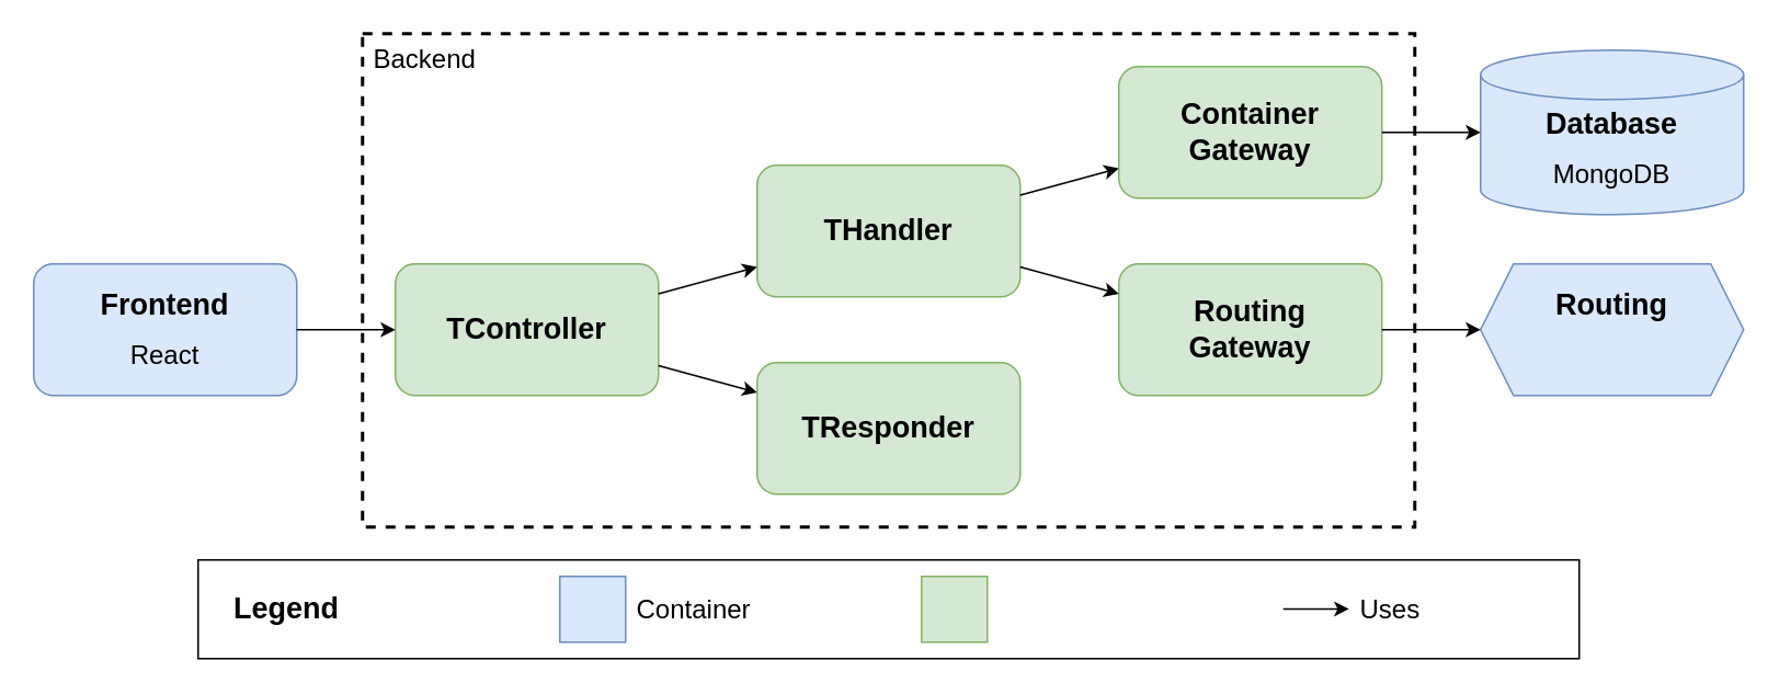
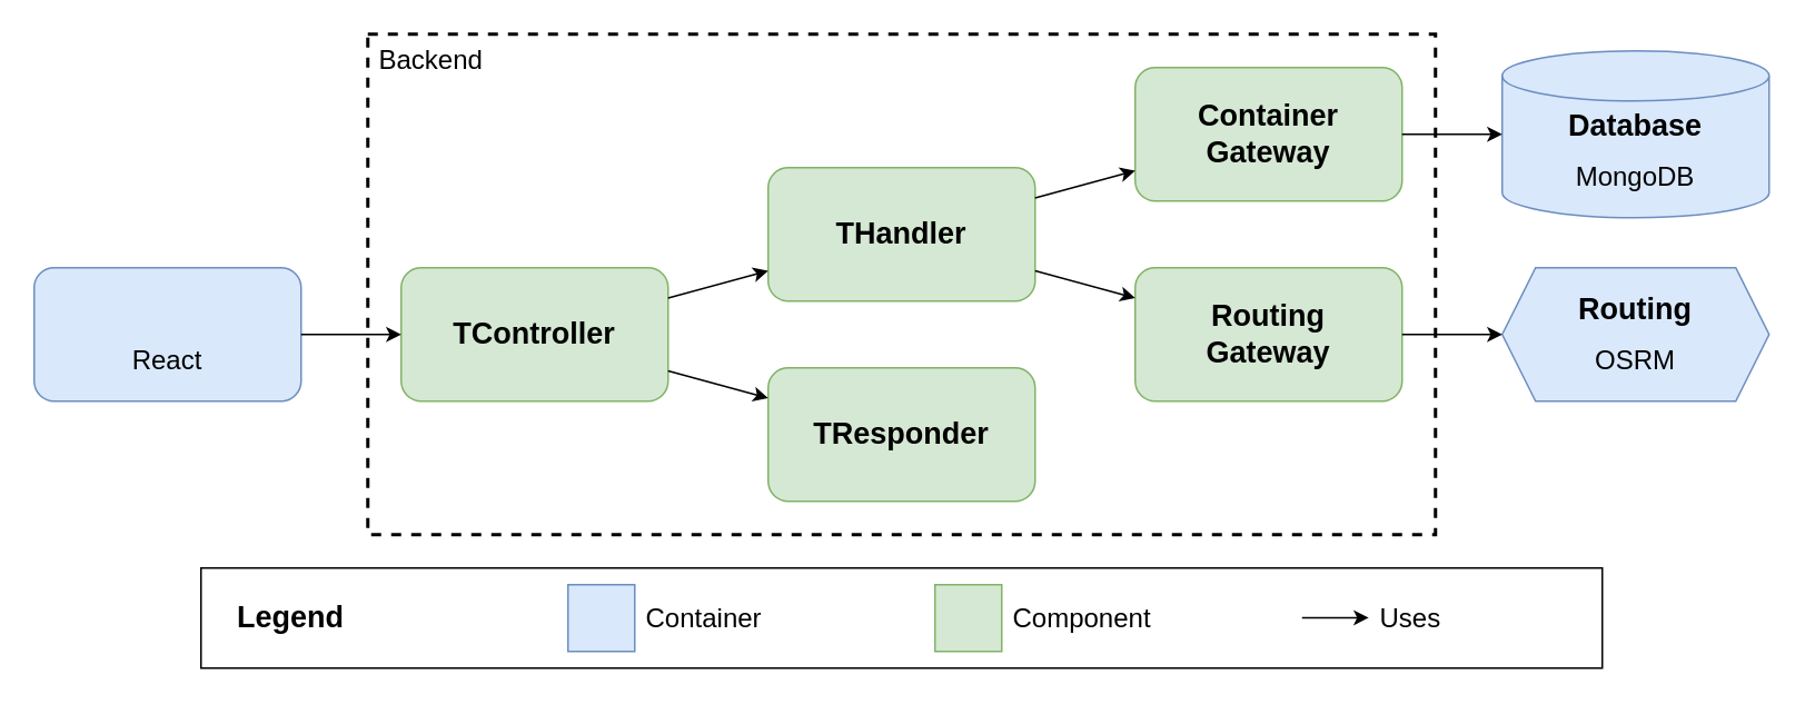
  <mxCell id="0" />
  <mxCell id="1" parent="0" />
  <mxCell id="2" value="" style="rounded=1;whiteSpace=wrap;html=1;fillColor=#dae8fc;strokeColor=#6c8ebf;" parent="1" vertex="1"><mxGeometry x="20" y="160" width="160" height="80" as="geometry" /></mxCell>
- <mxCell id="3" value="Frontend" style="text;html=1;strokeColor=none;fillColor=none;align=center;verticalAlign=middle;whiteSpace=wrap;rounded=0;fontSize=18;fontStyle=1" parent="1" vertex="1"><mxGeometry x="30" y="170" width="140" height="30" as="geometry" /></mxCell>
  <mxCell id="4" value="React" style="text;html=1;strokeColor=none;fillColor=none;align=center;verticalAlign=middle;whiteSpace=wrap;rounded=0;fontSize=16;" parent="1" vertex="1"><mxGeometry x="30" y="200" width="140" height="30" as="geometry" /></mxCell>
  <mxCell id="5" value="" style="shape=cylinder3;whiteSpace=wrap;html=1;boundedLbl=1;backgroundOutline=1;size=15;fillColor=#dae8fc;strokeColor=#6c8ebf;" parent="1" vertex="1"><mxGeometry x="900" y="30" width="160" height="100" as="geometry" /></mxCell>
  <mxCell id="6" value="Database" style="text;html=1;strokeColor=none;fillColor=none;align=center;verticalAlign=middle;whiteSpace=wrap;rounded=0;fontSize=18;fontStyle=1" parent="1" vertex="1"><mxGeometry x="910" y="60" width="140" height="30" as="geometry" /></mxCell>
  <mxCell id="7" value="MongoDB" style="text;html=1;strokeColor=none;fillColor=none;align=center;verticalAlign=middle;whiteSpace=wrap;rounded=0;fontSize=16;" parent="1" vertex="1"><mxGeometry x="910" y="90" width="140" height="30" as="geometry" /></mxCell>
  <mxCell id="8" value="" style="shape=hexagon;perimeter=hexagonPerimeter2;whiteSpace=wrap;html=1;fixedSize=1;fillColor=#dae8fc;strokeColor=#6c8ebf;" parent="1" vertex="1"><mxGeometry x="900" y="160" width="160" height="80" as="geometry" /></mxCell>
  <mxCell id="9" value="Routing" style="text;html=1;strokeColor=none;fillColor=none;align=center;verticalAlign=middle;whiteSpace=wrap;rounded=0;fontSize=18;fontStyle=1" parent="1" vertex="1"><mxGeometry x="910" y="170" width="140" height="30" as="geometry" /></mxCell>
+ <mxCell id="10" value="OSRM" style="text;html=1;strokeColor=none;fillColor=none;align=center;verticalAlign=middle;whiteSpace=wrap;rounded=0;fontSize=16;" parent="1" vertex="1"><mxGeometry x="910" y="200" width="140" height="30" as="geometry" /></mxCell>
  <mxCell id="11" value="" style="rounded=0;whiteSpace=wrap;html=1;fillColor=none;dashed=1;strokeWidth=2;" parent="1" vertex="1"><mxGeometry x="220" y="20" width="640" height="300" as="geometry" /></mxCell>
  <mxCell id="12" value="Backend" style="text;html=1;strokeColor=none;fillColor=none;align=left;verticalAlign=middle;whiteSpace=wrap;rounded=0;spacingLeft=5;fontSize=16;" parent="1" vertex="1"><mxGeometry x="220" y="20" width="100" height="30" as="geometry" /></mxCell>
  <mxCell id="13" value="" style="rounded=1;whiteSpace=wrap;html=1;fillColor=#d5e8d4;strokeColor=#82b366;" parent="1" vertex="1"><mxGeometry x="240" y="160" width="160" height="80" as="geometry" /></mxCell>
  <mxCell id="14" value="TController" style="text;html=1;strokeColor=none;fillColor=none;align=center;verticalAlign=middle;whiteSpace=wrap;rounded=0;fontSize=18;fontStyle=1" parent="1" vertex="1"><mxGeometry x="250" y="170" width="140" height="60" as="geometry" /></mxCell>
  <mxCell id="15" style="rounded=0;orthogonalLoop=1;jettySize=auto;html=1;endArrow=classic;endFill=1;" parent="1" source="2" target="13" edge="1"><mxGeometry relative="1" as="geometry"><mxPoint x="80" y="310" as="sourcePoint" /><mxPoint x="170" y="310" as="targetPoint" /></mxGeometry></mxCell>
  <mxCell id="16" value="" style="rounded=1;whiteSpace=wrap;html=1;fillColor=#d5e8d4;strokeColor=#82b366;" parent="1" vertex="1"><mxGeometry x="460" y="100" width="160" height="80" as="geometry" /></mxCell>
  <mxCell id="17" value="THandler" style="text;html=1;strokeColor=none;fillColor=none;align=center;verticalAlign=middle;whiteSpace=wrap;rounded=0;fontSize=18;fontStyle=1" parent="1" vertex="1"><mxGeometry x="470" y="110" width="140" height="60" as="geometry" /></mxCell>
  <mxCell id="18" style="rounded=0;orthogonalLoop=1;jettySize=auto;html=1;endArrow=classic;endFill=1;" parent="1" source="13" target="16" edge="1"><mxGeometry relative="1" as="geometry"><mxPoint x="90" y="360" as="sourcePoint" /><mxPoint x="250" y="150" as="targetPoint" /></mxGeometry></mxCell>
  <mxCell id="19" value="" style="rounded=1;whiteSpace=wrap;html=1;fillColor=#d5e8d4;strokeColor=#82b366;" parent="1" vertex="1"><mxGeometry x="680" y="40" width="160" height="80" as="geometry" /></mxCell>
  <mxCell id="20" value="Container&lt;br&gt;Gateway" style="text;html=1;strokeColor=none;fillColor=none;align=center;verticalAlign=middle;whiteSpace=wrap;rounded=0;fontSize=18;fontStyle=1" parent="1" vertex="1"><mxGeometry x="690" y="50" width="140" height="60" as="geometry" /></mxCell>
  <mxCell id="21" value="" style="rounded=1;whiteSpace=wrap;html=1;fillColor=#d5e8d4;strokeColor=#82b366;" parent="1" vertex="1"><mxGeometry x="680" y="160" width="160" height="80" as="geometry" /></mxCell>
  <mxCell id="22" value="Routing&lt;br&gt;Gateway" style="text;html=1;strokeColor=none;fillColor=none;align=center;verticalAlign=middle;whiteSpace=wrap;rounded=0;fontSize=18;fontStyle=1" parent="1" vertex="1"><mxGeometry x="690" y="170" width="140" height="60" as="geometry" /></mxCell>
  <mxCell id="23" style="rounded=0;orthogonalLoop=1;jettySize=auto;html=1;endArrow=classic;endFill=1;" parent="1" source="16" target="19" edge="1"><mxGeometry relative="1" as="geometry"><mxPoint x="390" y="150" as="sourcePoint" /><mxPoint x="470" y="150" as="targetPoint" /></mxGeometry></mxCell>
  <mxCell id="24" style="rounded=0;orthogonalLoop=1;jettySize=auto;html=1;endArrow=classic;endFill=1;" parent="1" source="16" target="21" edge="1"><mxGeometry relative="1" as="geometry"><mxPoint x="660" y="360" as="sourcePoint" /><mxPoint x="740" y="340" as="targetPoint" /></mxGeometry></mxCell>
  <mxCell id="25" style="rounded=0;orthogonalLoop=1;jettySize=auto;html=1;endArrow=classic;endFill=1;" parent="1" source="21" target="8" edge="1"><mxGeometry relative="1" as="geometry"><mxPoint x="830" y="320" as="sourcePoint" /><mxPoint x="910" y="320" as="targetPoint" /></mxGeometry></mxCell>
  <mxCell id="26" style="rounded=0;orthogonalLoop=1;jettySize=auto;html=1;endArrow=classic;endFill=1;" parent="1" source="19" target="5" edge="1"><mxGeometry relative="1" as="geometry"><mxPoint x="840" y="139.58" as="sourcePoint" /><mxPoint x="920" y="139.58" as="targetPoint" /></mxGeometry></mxCell>
  <mxCell id="27" value="" style="rounded=0;whiteSpace=wrap;html=1;fillColor=none;" parent="1" vertex="1"><mxGeometry x="120" y="340" width="840" height="60" as="geometry" /></mxCell>
  <mxCell id="28" value="Legend" style="text;html=1;strokeColor=none;fillColor=none;align=left;verticalAlign=middle;whiteSpace=wrap;rounded=0;fontSize=18;fontStyle=1" parent="1" vertex="1"><mxGeometry x="140" y="355" width="180" height="30" as="geometry" /></mxCell>
  <mxCell id="29" value="" style="rounded=0;whiteSpace=wrap;html=1;fillColor=#dae8fc;strokeColor=#6c8ebf;" parent="1" vertex="1"><mxGeometry x="340" y="350" width="40" height="40" as="geometry" /></mxCell>
  <mxCell id="30" value="Container" style="text;html=1;strokeColor=none;fillColor=none;align=left;verticalAlign=middle;whiteSpace=wrap;rounded=0;fontSize=16;spacingLeft=5;" parent="1" vertex="1"><mxGeometry x="380" y="350" width="120" height="40" as="geometry" /></mxCell>
  <mxCell id="31" value="" style="rounded=0;orthogonalLoop=1;jettySize=auto;html=1;endArrow=classic;endFill=1;" parent="1" edge="1"><mxGeometry relative="1" as="geometry"><mxPoint x="780" y="369.8" as="sourcePoint" /><mxPoint x="820" y="369.8" as="targetPoint" /></mxGeometry></mxCell>
  <mxCell id="32" value="Uses" style="text;html=1;strokeColor=none;fillColor=none;align=left;verticalAlign=middle;whiteSpace=wrap;rounded=0;fontSize=16;spacingLeft=5;" parent="1" vertex="1"><mxGeometry x="820" y="350" width="120" height="40" as="geometry" /></mxCell>
  <mxCell id="33" value="" style="rounded=0;whiteSpace=wrap;html=1;fillColor=#d5e8d4;strokeColor=#82b366;" parent="1" vertex="1"><mxGeometry x="560" y="350" width="40" height="40" as="geometry" /></mxCell>
+ <mxCell id="34" value="Component" style="text;html=1;strokeColor=none;fillColor=none;align=left;verticalAlign=middle;whiteSpace=wrap;rounded=0;fontSize=16;spacingLeft=5;" parent="1" vertex="1"><mxGeometry x="600" y="350" width="120" height="40" as="geometry" /></mxCell>
  <mxCell id="35" value="" style="rounded=1;whiteSpace=wrap;html=1;fillColor=#d5e8d4;strokeColor=#82b366;" parent="1" vertex="1"><mxGeometry x="460" y="220" width="160" height="80" as="geometry" /></mxCell>
  <mxCell id="36" value="TResponder" style="text;html=1;strokeColor=none;fillColor=none;align=center;verticalAlign=middle;whiteSpace=wrap;rounded=0;fontSize=18;fontStyle=1" parent="1" vertex="1"><mxGeometry x="470" y="230" width="140" height="60" as="geometry" /></mxCell>
  <mxCell id="37" style="rounded=0;orthogonalLoop=1;jettySize=auto;html=1;endArrow=classic;endFill=1;" parent="1" source="13" target="35" edge="1"><mxGeometry relative="1" as="geometry"><mxPoint x="370" y="426" as="sourcePoint" /><mxPoint x="430" y="410" as="targetPoint" /></mxGeometry></mxCell>
